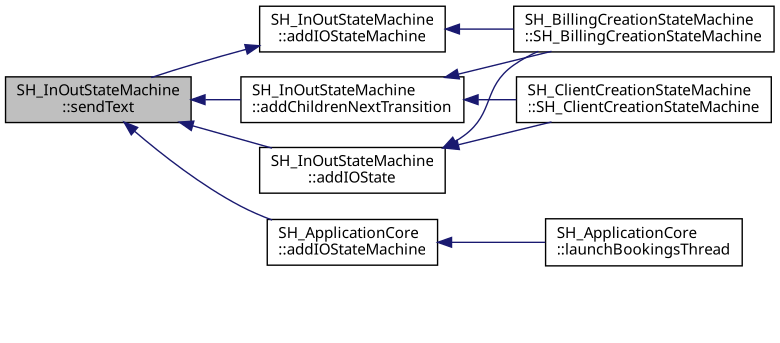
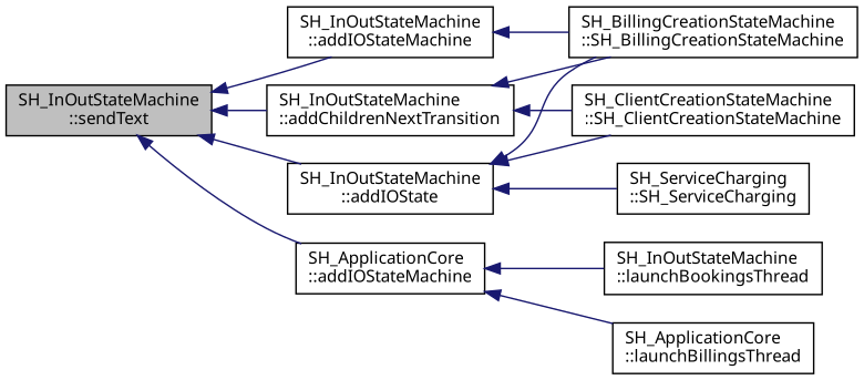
  digraph {
    rankdir=LR
    node [color=black fontname=Verdana fontsize=11 shape=record]
    edge [color=midnightblue dir=back fontname=Verdana fontsize=11 labelfontname=Verdana labelfontsize=11 style=solid]
    n1 [fillcolor=grey75 fontcolor=black height=0.2 label="SH_InOutStateMachine\l::sendText" style=filled width=0.4]
    n2 [height=0.2 label="SH_InOutStateMachine\l::addChildrenNextTransition" width=0.4]
    n3 [height=0.2 label="SH_InOutStateMachine\l::addIOState" width=0.4]
    n4 [height=0.2 label="SH_InOutStateMachine\l::addIOStateMachine" width=0.4]
    n5 [height=0.2 label="SH_ApplicationCore\l::addIOStateMachine" width=0.4]
    n6 [height=0.2 label="SH_BillingCreationStateMachine\l::SH_BillingCreationStateMachine" width=0.4]
    n7 [height=0.2 label="SH_ClientCreationStateMachine\l::SH_ClientCreationStateMachine" width=0.4]
-   n10 [height=0.2 label="SH_ApplicationCore\l::launchBookingsThread" width=0.4]
+   n8 [height=0.2 label="SH_ServiceCharging\l::SH_ServiceCharging" width=0.4]
+   n9 [height=0.2 label="SH_ApplicationCore\l::launchBillingsThread" width=0.4]
+   n10 [height=0.2 label="SH_InOutStateMachine\l::launchBookingsThread" width=0.4]
    n1 -> n2
    n1 -> n3
-   n4 -> n1
+   n1 -> n4
    n1 -> n5
    n2 -> n6
    n2 -> n7
    n3 -> n6
    n3 -> n7
+   n3 -> n8
    n4 -> n6
+   n5 -> n9
    n5 -> n10
  }
